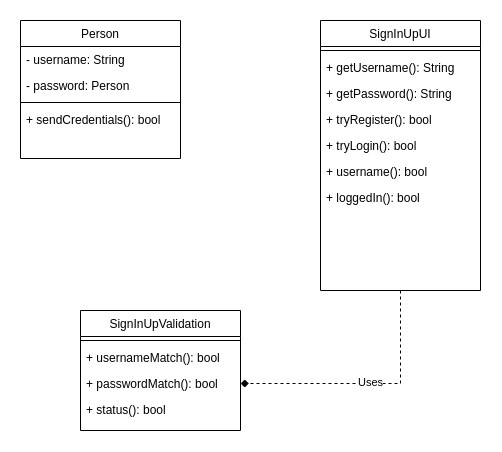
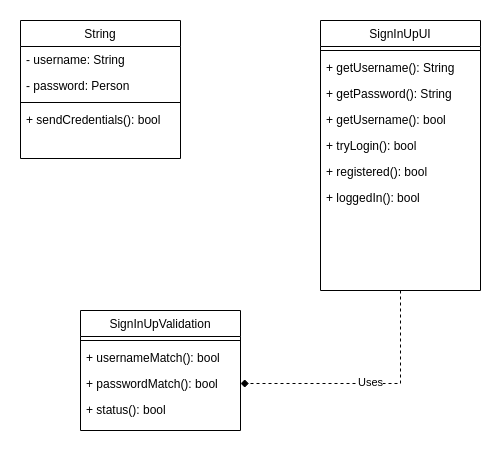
  <mxCell id="0" />
  <mxCell id="1" parent="0" />
- <mxCell id="2" value="Person" style="swimlane;fontStyle=0;align=center;verticalAlign=top;childLayout=stackLayout;horizontal=1;startSize=26;horizontalStack=0;resizeParent=1;resizeLast=0;collapsible=1;marginBottom=0;rounded=0;shadow=0;strokeWidth=1;" parent="1" vertex="1"><mxGeometry x="20" y="20" width="160" height="138" as="geometry"><mxRectangle x="230" y="140" width="160" height="26" as="alternateBounds" /></mxGeometry></mxCell>
+ <mxCell id="2" value="String" style="swimlane;fontStyle=0;align=center;verticalAlign=top;childLayout=stackLayout;horizontal=1;startSize=26;horizontalStack=0;resizeParent=1;resizeLast=0;collapsible=1;marginBottom=0;rounded=0;shadow=0;strokeWidth=1;" parent="1" vertex="1"><mxGeometry x="20" y="20" width="160" height="138" as="geometry"><mxRectangle x="230" y="140" width="160" height="26" as="alternateBounds" /></mxGeometry></mxCell>
  <mxCell id="3" value="- username: String" style="text;align=left;verticalAlign=top;spacingLeft=4;spacingRight=4;overflow=hidden;rotatable=0;points=[[0,0.5],[1,0.5]];portConstraint=eastwest;" parent="2" vertex="1"><mxGeometry y="26" width="160" height="26" as="geometry" /></mxCell>
  <mxCell id="4" value="- password: Person" style="text;align=left;verticalAlign=top;spacingLeft=4;spacingRight=4;overflow=hidden;rotatable=0;points=[[0,0.5],[1,0.5]];portConstraint=eastwest;rounded=0;shadow=0;html=0;" parent="2" vertex="1"><mxGeometry y="52" width="160" height="26" as="geometry" /></mxCell>
  <mxCell id="5" value="" style="line;html=1;strokeWidth=1;align=left;verticalAlign=middle;spacingTop=-1;spacingLeft=3;spacingRight=3;rotatable=0;labelPosition=right;points=[];portConstraint=eastwest;" parent="2" vertex="1"><mxGeometry y="78" width="160" height="8" as="geometry" /></mxCell>
  <mxCell id="6" value="+ sendCredentials(): bool" style="text;align=left;verticalAlign=top;spacingLeft=4;spacingRight=4;overflow=hidden;rotatable=0;points=[[0,0.5],[1,0.5]];portConstraint=eastwest;" parent="2" vertex="1"><mxGeometry y="86" width="160" height="26" as="geometry" /></mxCell>
  <mxCell id="7" style="edgeStyle=orthogonalEdgeStyle;rounded=0;orthogonalLoop=1;jettySize=auto;html=1;entryX=1;entryY=0.5;entryDx=0;entryDy=0;dashed=1;endArrow=diamond;" edge="1" parent="1" source="9" target="20"><mxGeometry relative="1" as="geometry" /></mxCell>
  <mxCell id="8" value="Uses" style="edgeLabel;html=1;align=center;verticalAlign=middle;resizable=0;points=[];" connectable="0" vertex="1" parent="7"><mxGeometry x="-0.02" y="-2" relative="1" as="geometry"><mxPoint as="offset" /></mxGeometry></mxCell>
  <mxCell id="9" value="SignInUpUI" style="swimlane;fontStyle=0;align=center;verticalAlign=top;childLayout=stackLayout;horizontal=1;startSize=26;horizontalStack=0;resizeParent=1;resizeLast=0;collapsible=1;marginBottom=0;rounded=0;shadow=0;strokeWidth=1;" vertex="1" parent="1"><mxGeometry x="320" y="20" width="160" height="270" as="geometry"><mxRectangle x="230" y="140" width="160" height="26" as="alternateBounds" /></mxGeometry></mxCell>
  <mxCell id="10" value="" style="line;html=1;strokeWidth=1;align=left;verticalAlign=middle;spacingTop=-1;spacingLeft=3;spacingRight=3;rotatable=0;labelPosition=right;points=[];portConstraint=eastwest;" vertex="1" parent="9"><mxGeometry y="26" width="160" height="8" as="geometry" /></mxCell>
  <mxCell id="11" value="+ getUsername(): String" style="text;align=left;verticalAlign=top;spacingLeft=4;spacingRight=4;overflow=hidden;rotatable=0;points=[[0,0.5],[1,0.5]];portConstraint=eastwest;" vertex="1" parent="9"><mxGeometry y="34" width="160" height="26" as="geometry" /></mxCell>
  <mxCell id="12" value="+ getPassword(): String" style="text;align=left;verticalAlign=top;spacingLeft=4;spacingRight=4;overflow=hidden;rotatable=0;points=[[0,0.5],[1,0.5]];portConstraint=eastwest;" vertex="1" parent="9"><mxGeometry y="60" width="160" height="26" as="geometry" /></mxCell>
- <mxCell id="13" value="+ tryRegister(): bool&#10;" style="text;align=left;verticalAlign=top;spacingLeft=4;spacingRight=4;overflow=hidden;rotatable=0;points=[[0,0.5],[1,0.5]];portConstraint=eastwest;" vertex="1" parent="9"><mxGeometry y="86" width="160" height="26" as="geometry" /></mxCell>
+ <mxCell id="13" value="+ getUsername(): bool&#10;" style="text;align=left;verticalAlign=top;spacingLeft=4;spacingRight=4;overflow=hidden;rotatable=0;points=[[0,0.5],[1,0.5]];portConstraint=eastwest;" vertex="1" parent="9"><mxGeometry y="86" width="160" height="26" as="geometry" /></mxCell>
  <mxCell id="14" value="+ tryLogin(): bool&#10;" style="text;align=left;verticalAlign=top;spacingLeft=4;spacingRight=4;overflow=hidden;rotatable=0;points=[[0,0.5],[1,0.5]];portConstraint=eastwest;" vertex="1" parent="9"><mxGeometry y="112" width="160" height="26" as="geometry" /></mxCell>
- <mxCell id="15" value="+ username(): bool&#10;" style="text;align=left;verticalAlign=top;spacingLeft=4;spacingRight=4;overflow=hidden;rotatable=0;points=[[0,0.5],[1,0.5]];portConstraint=eastwest;" vertex="1" parent="9"><mxGeometry y="138" width="160" height="26" as="geometry" /></mxCell>
+ <mxCell id="15" value="+ registered(): bool&#10;" style="text;align=left;verticalAlign=top;spacingLeft=4;spacingRight=4;overflow=hidden;rotatable=0;points=[[0,0.5],[1,0.5]];portConstraint=eastwest;" vertex="1" parent="9"><mxGeometry y="138" width="160" height="26" as="geometry" /></mxCell>
  <mxCell id="16" value="+ loggedIn(): bool&#10;" style="text;align=left;verticalAlign=top;spacingLeft=4;spacingRight=4;overflow=hidden;rotatable=0;points=[[0,0.5],[1,0.5]];portConstraint=eastwest;" vertex="1" parent="9"><mxGeometry y="164" width="160" height="26" as="geometry" /></mxCell>
  <mxCell id="17" value="SignInUpValidation" style="swimlane;fontStyle=0;align=center;verticalAlign=top;childLayout=stackLayout;horizontal=1;startSize=26;horizontalStack=0;resizeParent=1;resizeLast=0;collapsible=1;marginBottom=0;rounded=0;shadow=0;strokeWidth=1;" vertex="1" parent="1"><mxGeometry x="80" y="310" width="160" height="120" as="geometry"><mxRectangle x="230" y="140" width="160" height="26" as="alternateBounds" /></mxGeometry></mxCell>
  <mxCell id="18" value="" style="line;html=1;strokeWidth=1;align=left;verticalAlign=middle;spacingTop=-1;spacingLeft=3;spacingRight=3;rotatable=0;labelPosition=right;points=[];portConstraint=eastwest;" vertex="1" parent="17"><mxGeometry y="26" width="160" height="8" as="geometry" /></mxCell>
  <mxCell id="19" value="+ usernameMatch(): bool" style="text;align=left;verticalAlign=top;spacingLeft=4;spacingRight=4;overflow=hidden;rotatable=0;points=[[0,0.5],[1,0.5]];portConstraint=eastwest;" vertex="1" parent="17"><mxGeometry y="34" width="160" height="26" as="geometry" /></mxCell>
  <mxCell id="20" value="+ passwordMatch(): bool" style="text;align=left;verticalAlign=top;spacingLeft=4;spacingRight=4;overflow=hidden;rotatable=0;points=[[0,0.5],[1,0.5]];portConstraint=eastwest;" vertex="1" parent="17"><mxGeometry y="60" width="160" height="26" as="geometry" /></mxCell>
  <mxCell id="21" value="+ status(): bool&#10;" style="text;align=left;verticalAlign=top;spacingLeft=4;spacingRight=4;overflow=hidden;rotatable=0;points=[[0,0.5],[1,0.5]];portConstraint=eastwest;" vertex="1" parent="17"><mxGeometry y="86" width="160" height="26" as="geometry" /></mxCell>
